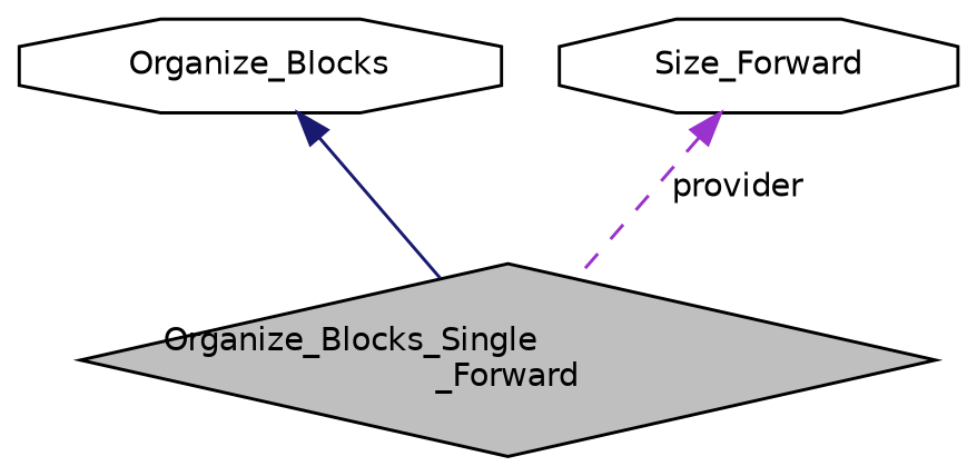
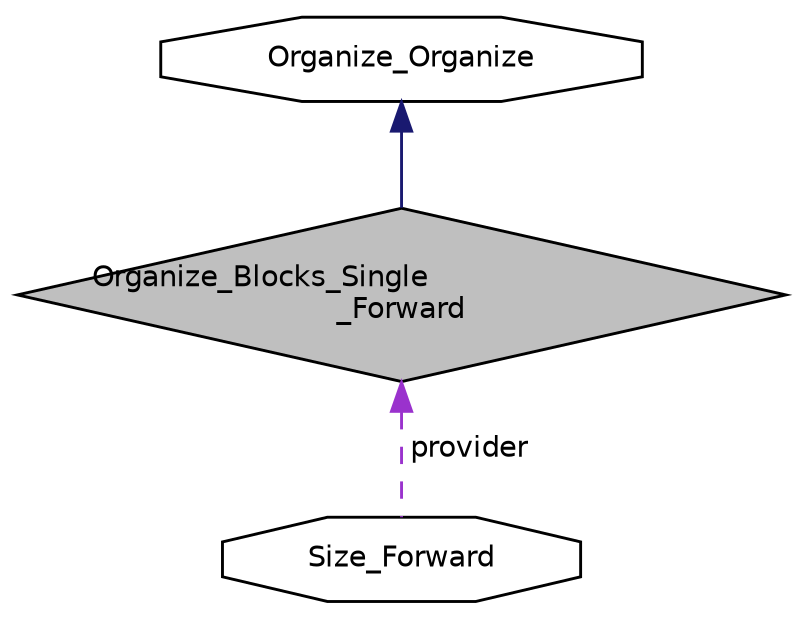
  digraph {
    node [color=black fillcolor=white fontname=Helvetica fontsize=10 shape=octagon style=filled]
    edge [dir=back fontname=Helvetica fontsize=10 labelfontname=Helvetica labelfontsize=10]
    n1 [fillcolor=grey75 fontcolor=black height=0.2 label="Organize_Blocks_Single\l_Forward" shape=diamond width=0.4]
-   n2 [height=0.2 label=Organize_Blocks width=0.4]
+   n2 [height=0.2 label=Organize_Organize width=0.4]
    n3 [height=0.2 label=Size_Forward width=0.4]
    n2 -> n1 [color=midnightblue style=solid]
-   n3 -> n1 [color=darkorchid3 label=" provider" style=dashed]
+   n1 -> n3 [color=darkorchid3 label=" provider" style=dashed]
  }
